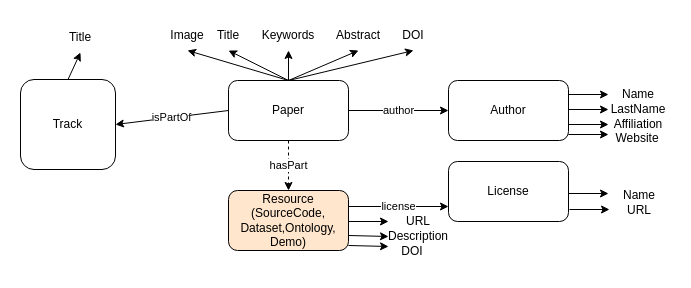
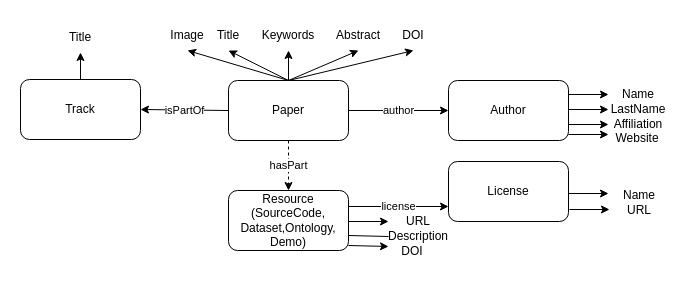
  <mxCell id="0" />
  <mxCell id="1" parent="0" />
  <mxCell id="2" value="Paper" style="rounded=1;whiteSpace=wrap;html=1;" parent="1" vertex="1"><mxGeometry x="228" y="80" width="120" height="60" as="geometry" /></mxCell>
  <mxCell id="3" value="Author" style="rounded=1;whiteSpace=wrap;html=1;" parent="1" vertex="1"><mxGeometry x="448" y="80" width="120" height="60" as="geometry" /></mxCell>
- <mxCell id="4" value="Resource &lt;br&gt;(SourceCode, Dataset,Ontology, Demo)" style="rounded=1;whiteSpace=wrap;html=1;fillColor=#ffe6cc;" parent="1" vertex="1"><mxGeometry x="228" y="190" width="120" height="60" as="geometry" /></mxCell>
+ <mxCell id="4" value="Resource &lt;br&gt;(SourceCode, Dataset,Ontology, Demo)" style="rounded=1;whiteSpace=wrap;html=1;" parent="1" vertex="1"><mxGeometry x="228" y="190" width="120" height="60" as="geometry" /></mxCell>
  <mxCell id="5" value="author" style="endArrow=classic;html=1;rounded=0;exitX=1;exitY=0.5;exitDx=0;exitDy=0;entryX=0;entryY=0.5;entryDx=0;entryDy=0;" parent="1" source="2" target="3" edge="1"><mxGeometry width="50" height="50" relative="1" as="geometry"><mxPoint x="438" y="230" as="sourcePoint" /><mxPoint x="488" y="180" as="targetPoint" /></mxGeometry></mxCell>
  <mxCell id="6" value="&lt;div&gt;hasPart&lt;/div&gt;" style="endArrow=classic;html=1;rounded=0;exitX=0.5;exitY=1;exitDx=0;exitDy=0;dashed=1;" parent="1" source="2" target="4" edge="1"><mxGeometry width="50" height="50" relative="1" as="geometry"><mxPoint x="358" y="120" as="sourcePoint" /><mxPoint x="458" y="120" as="targetPoint" /></mxGeometry></mxCell>
  <mxCell id="7" value="license" style="endArrow=classic;html=1;rounded=0;exitX=1;exitY=0.5;exitDx=0;exitDy=0;entryX=1;entryY=0;entryDx=0;entryDy=0;" parent="1" edge="1" target="9"><mxGeometry width="50" height="50" relative="1" as="geometry"><mxPoint x="348" y="206" as="sourcePoint" /><mxPoint x="388" y="206" as="targetPoint" /></mxGeometry></mxCell>
  <mxCell id="8" value="" style="endArrow=classic;html=1;rounded=0;exitX=1;exitY=0.75;exitDx=0;exitDy=0;" parent="1" edge="1"><mxGeometry width="50" height="50" relative="1" as="geometry"><mxPoint x="348" y="221" as="sourcePoint" /><mxPoint x="388" y="221" as="targetPoint" /></mxGeometry></mxCell>
  <mxCell id="9" value="URL" style="text;html=1;strokeColor=none;fillColor=none;align=center;verticalAlign=middle;whiteSpace=wrap;rounded=0;" parent="1" vertex="1"><mxGeometry x="388" y="206" width="60" height="30" as="geometry" /></mxCell>
- <mxCell id="10" value="" style="endArrow=classic;html=1;rounded=0;exitX=1;exitY=0.75;exitDx=0;exitDy=0;entryX=0;entryY=0.5;entryDx=0;entryDy=0;" parent="1" source="4" target="11" edge="1"><mxGeometry width="50" height="50" relative="1" as="geometry"><mxPoint x="348" y="230" as="sourcePoint" /><mxPoint x="388" y="231" as="targetPoint" /></mxGeometry></mxCell>
+ <mxCell id="10" value="" style="endArrow=none;html=1;rounded=0;exitX=1;exitY=0.75;exitDx=0;exitDy=0;entryX=0;entryY=0.5;entryDx=0;entryDy=0;" parent="1" source="4" target="11" edge="1"><mxGeometry width="50" height="50" relative="1" as="geometry"><mxPoint x="348" y="230" as="sourcePoint" /><mxPoint x="388" y="231" as="targetPoint" /></mxGeometry></mxCell>
  <mxCell id="11" value="Description" style="text;html=1;strokeColor=none;fillColor=none;align=center;verticalAlign=middle;whiteSpace=wrap;rounded=0;" parent="1" vertex="1"><mxGeometry x="388" y="221" width="60" height="30" as="geometry" /></mxCell>
  <mxCell id="12" value="" style="endArrow=classic;html=1;rounded=0;exitX=1;exitY=0.5;exitDx=0;exitDy=0;" parent="1" edge="1"><mxGeometry width="50" height="50" relative="1" as="geometry"><mxPoint x="568" y="94" as="sourcePoint" /><mxPoint x="608" y="94" as="targetPoint" /></mxGeometry></mxCell>
  <mxCell id="13" value="" style="endArrow=classic;html=1;rounded=0;exitX=1;exitY=0.75;exitDx=0;exitDy=0;" parent="1" edge="1"><mxGeometry width="50" height="50" relative="1" as="geometry"><mxPoint x="568" y="109" as="sourcePoint" /><mxPoint x="608" y="109" as="targetPoint" /></mxGeometry></mxCell>
  <mxCell id="14" value="&lt;div&gt;LastName&lt;/div&gt;" style="text;html=1;strokeColor=none;fillColor=none;align=center;verticalAlign=middle;whiteSpace=wrap;rounded=0;" parent="1" vertex="1"><mxGeometry x="608" y="94" width="60" height="30" as="geometry" /></mxCell>
  <mxCell id="15" value="" style="endArrow=classic;html=1;rounded=0;entryX=0;entryY=0.5;entryDx=0;entryDy=0;" parent="1" target="16" edge="1"><mxGeometry width="50" height="50" relative="1" as="geometry"><mxPoint x="568" y="124" as="sourcePoint" /><mxPoint x="608" y="119" as="targetPoint" /></mxGeometry></mxCell>
  <mxCell id="16" value="Affiliation" style="text;html=1;strokeColor=none;fillColor=none;align=center;verticalAlign=middle;whiteSpace=wrap;rounded=0;" parent="1" vertex="1"><mxGeometry x="608" y="109" width="60" height="30" as="geometry" /></mxCell>
  <mxCell id="17" value="Name" style="text;html=1;strokeColor=none;fillColor=none;align=center;verticalAlign=middle;whiteSpace=wrap;rounded=0;" parent="1" vertex="1"><mxGeometry x="608" y="79" width="60" height="30" as="geometry" /></mxCell>
  <mxCell id="18" value="Title" style="text;html=1;strokeColor=none;fillColor=none;align=center;verticalAlign=middle;whiteSpace=wrap;rounded=0;" parent="1" vertex="1"><mxGeometry x="198" y="20" width="60" height="30" as="geometry" /></mxCell>
  <mxCell id="19" value="Keywords" style="text;html=1;strokeColor=none;fillColor=none;align=center;verticalAlign=middle;whiteSpace=wrap;rounded=0;" parent="1" vertex="1"><mxGeometry x="258" y="20" width="60" height="30" as="geometry" /></mxCell>
  <mxCell id="20" value="" style="endArrow=classic;html=1;rounded=0;exitX=0.5;exitY=0;exitDx=0;exitDy=0;entryX=0.5;entryY=1;entryDx=0;entryDy=0;" parent="1" source="2" target="18" edge="1"><mxGeometry width="50" height="50" relative="1" as="geometry"><mxPoint x="358" y="216" as="sourcePoint" /><mxPoint x="398" y="216" as="targetPoint" /></mxGeometry></mxCell>
  <mxCell id="21" value="" style="endArrow=classic;html=1;rounded=0;entryX=0.5;entryY=1;entryDx=0;entryDy=0;" parent="1" target="19" edge="1"><mxGeometry width="50" height="50" relative="1" as="geometry"><mxPoint x="288" y="80" as="sourcePoint" /><mxPoint x="268" y="60" as="targetPoint" /></mxGeometry></mxCell>
- <mxCell id="22" value="Track" style="rounded=1;whiteSpace=wrap;html=1;" vertex="1" parent="1"><mxGeometry x="20" y="79" width="95" height="90" as="geometry" /></mxCell>
+ <mxCell id="22" value="Track" style="rounded=1;whiteSpace=wrap;html=1;" vertex="1" parent="1"><mxGeometry x="20" y="79" width="120" height="60" as="geometry" /></mxCell>
  <mxCell id="23" value="&lt;div&gt;isPartOf&lt;/div&gt;" style="endArrow=classic;html=1;rounded=0;exitX=0;exitY=0.5;exitDx=0;exitDy=0;entryX=1;entryY=0.5;entryDx=0;entryDy=0;" edge="1" parent="1" source="2" target="22"><mxGeometry x="-0.0" width="50" height="50" relative="1" as="geometry"><mxPoint x="298" y="150" as="sourcePoint" /><mxPoint x="298" y="200" as="targetPoint" /><mxPoint as="offset" /></mxGeometry></mxCell>
  <mxCell id="24" value="" style="endArrow=classic;html=1;rounded=0;entryX=0.5;entryY=1;entryDx=0;entryDy=0;" edge="1" parent="1" target="25"><mxGeometry width="50" height="50" relative="1" as="geometry"><mxPoint x="288" y="80" as="sourcePoint" /><mxPoint x="378" y="50" as="targetPoint" /></mxGeometry></mxCell>
  <mxCell id="25" value="Abstract" style="text;html=1;strokeColor=none;fillColor=none;align=center;verticalAlign=middle;whiteSpace=wrap;rounded=0;" vertex="1" parent="1"><mxGeometry x="328" y="20" width="60" height="30" as="geometry" /></mxCell>
  <mxCell id="26" value="" style="endArrow=classic;html=1;rounded=0;exitX=1;exitY=0.9;exitDx=0;exitDy=0;exitPerimeter=0;" edge="1" parent="1" source="3"><mxGeometry width="50" height="50" relative="1" as="geometry"><mxPoint x="578" y="133" as="sourcePoint" /><mxPoint x="608" y="134" as="targetPoint" /></mxGeometry></mxCell>
  <mxCell id="27" value="Website" style="text;html=1;strokeColor=none;fillColor=none;align=center;verticalAlign=middle;whiteSpace=wrap;rounded=0;" vertex="1" parent="1"><mxGeometry x="607" y="123" width="60" height="30" as="geometry" /></mxCell>
  <mxCell id="28" value="License" style="rounded=1;whiteSpace=wrap;html=1;" vertex="1" parent="1"><mxGeometry x="448" y="161" width="120" height="60" as="geometry" /></mxCell>
  <mxCell id="29" value="" style="endArrow=classic;html=1;rounded=0;exitX=1;exitY=1;exitDx=0;exitDy=0;entryX=0;entryY=1;entryDx=0;entryDy=0;" edge="1" parent="1"><mxGeometry width="50" height="50" relative="1" as="geometry"><mxPoint x="348" y="245" as="sourcePoint" /><mxPoint x="388" y="246" as="targetPoint" /></mxGeometry></mxCell>
  <mxCell id="30" value="DOI" style="text;html=1;strokeColor=none;fillColor=none;align=center;verticalAlign=middle;whiteSpace=wrap;rounded=0;" vertex="1" parent="1"><mxGeometry x="382" y="236" width="60" height="30" as="geometry" /></mxCell>
  <mxCell id="31" value="" style="endArrow=classic;html=1;rounded=0;exitX=1;exitY=0.75;exitDx=0;exitDy=0;" edge="1" parent="1"><mxGeometry width="50" height="50" relative="1" as="geometry"><mxPoint x="568" y="193" as="sourcePoint" /><mxPoint x="608" y="193" as="targetPoint" /></mxGeometry></mxCell>
  <mxCell id="32" value="Name" style="text;html=1;strokeColor=none;fillColor=none;align=center;verticalAlign=middle;whiteSpace=wrap;rounded=0;" vertex="1" parent="1"><mxGeometry x="609" y="180" width="60" height="30" as="geometry" /></mxCell>
  <mxCell id="33" value="" style="endArrow=classic;html=1;rounded=0;exitX=1;exitY=0.75;exitDx=0;exitDy=0;" edge="1" parent="1"><mxGeometry width="50" height="50" relative="1" as="geometry"><mxPoint x="569" y="209" as="sourcePoint" /><mxPoint x="609" y="209" as="targetPoint" /></mxGeometry></mxCell>
  <mxCell id="34" value="URL" style="text;html=1;strokeColor=none;fillColor=none;align=center;verticalAlign=middle;whiteSpace=wrap;rounded=0;" vertex="1" parent="1"><mxGeometry x="609" y="195" width="60" height="30" as="geometry" /></mxCell>
  <mxCell id="35" value="Title" style="text;html=1;strokeColor=none;fillColor=none;align=center;verticalAlign=middle;whiteSpace=wrap;rounded=0;" vertex="1" parent="1"><mxGeometry x="50" y="22" width="60" height="30" as="geometry" /></mxCell>
  <mxCell id="36" value="" style="endArrow=classic;html=1;rounded=0;exitX=0.5;exitY=0;exitDx=0;exitDy=0;entryX=0.5;entryY=1;entryDx=0;entryDy=0;" edge="1" parent="1" target="35" source="22"><mxGeometry width="50" height="50" relative="1" as="geometry"><mxPoint x="107" y="81" as="sourcePoint" /><mxPoint x="217" y="217" as="targetPoint" /></mxGeometry></mxCell>
  <mxCell id="37" value="DOI" style="text;html=1;strokeColor=none;fillColor=none;align=center;verticalAlign=middle;whiteSpace=wrap;rounded=0;" vertex="1" parent="1"><mxGeometry x="383" y="20" width="60" height="30" as="geometry" /></mxCell>
  <mxCell id="38" value="Image" style="text;html=1;strokeColor=none;fillColor=none;align=center;verticalAlign=middle;whiteSpace=wrap;rounded=0;" vertex="1" parent="1"><mxGeometry x="157" y="20" width="60" height="30" as="geometry" /></mxCell>
  <mxCell id="39" value="" style="endArrow=classic;html=1;rounded=0;entryX=0.5;entryY=1;entryDx=0;entryDy=0;" edge="1" parent="1" target="38"><mxGeometry width="50" height="50" relative="1" as="geometry"><mxPoint x="288" y="80" as="sourcePoint" /><mxPoint x="238" y="60" as="targetPoint" /></mxGeometry></mxCell>
  <mxCell id="40" value="" style="endArrow=classic;html=1;rounded=0;entryX=0.5;entryY=1;entryDx=0;entryDy=0;" edge="1" parent="1" target="37"><mxGeometry width="50" height="50" relative="1" as="geometry"><mxPoint x="288" y="80" as="sourcePoint" /><mxPoint x="205" y="60" as="targetPoint" /></mxGeometry></mxCell>
